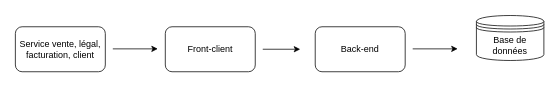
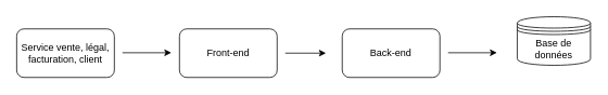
  <mxCell id="0" />
  <mxCell id="1" parent="0" />
- <mxCell id="2" value="Front-client" style="rounded=1;whiteSpace=wrap;html=1;" vertex="1" parent="1"><mxGeometry x="220" y="35" width="120" height="60" as="geometry" /></mxCell>
+ <mxCell id="2" value="Front-end" style="rounded=1;whiteSpace=wrap;html=1;" vertex="1" parent="1"><mxGeometry x="220" y="35" width="120" height="60" as="geometry" /></mxCell>
  <mxCell id="3" value="" style="endArrow=classic;html=1;rounded=0;" edge="1" parent="1"><mxGeometry width="50" height="50" relative="1" as="geometry"><mxPoint x="350" y="65" as="sourcePoint" /><mxPoint x="400" y="65" as="targetPoint" /></mxGeometry></mxCell>
  <mxCell id="4" value="" style="endArrow=classic;html=1;rounded=0;" edge="1" parent="1"><mxGeometry width="50" height="50" relative="1" as="geometry"><mxPoint x="550" y="64.5" as="sourcePoint" /><mxPoint x="610" y="64.5" as="targetPoint" /></mxGeometry></mxCell>
  <mxCell id="5" value="Back-end" style="rounded=1;whiteSpace=wrap;html=1;" vertex="1" parent="1"><mxGeometry x="420" y="35" width="120" height="60" as="geometry" /></mxCell>
  <mxCell id="6" value="Base de données" style="shape=datastore;whiteSpace=wrap;html=1;" vertex="1" parent="1"><mxGeometry x="635" y="20" width="90" height="60" as="geometry" /></mxCell>
  <mxCell id="7" value="Service vente, légal, facturation, client" style="rounded=1;whiteSpace=wrap;html=1;" vertex="1" parent="1"><mxGeometry x="20" y="35" width="120" height="60" as="geometry" /></mxCell>
  <mxCell id="8" value="" style="endArrow=classic;html=1;rounded=0;" edge="1" parent="1"><mxGeometry width="50" height="50" relative="1" as="geometry"><mxPoint x="150" y="64.5" as="sourcePoint" /><mxPoint x="210" y="64.5" as="targetPoint" /></mxGeometry></mxCell>
